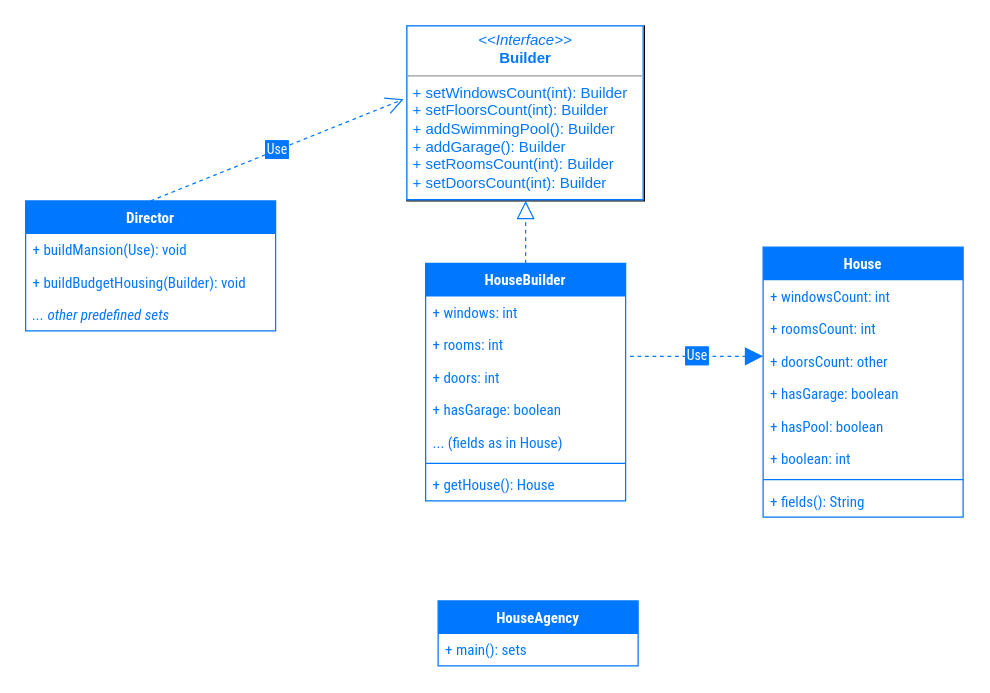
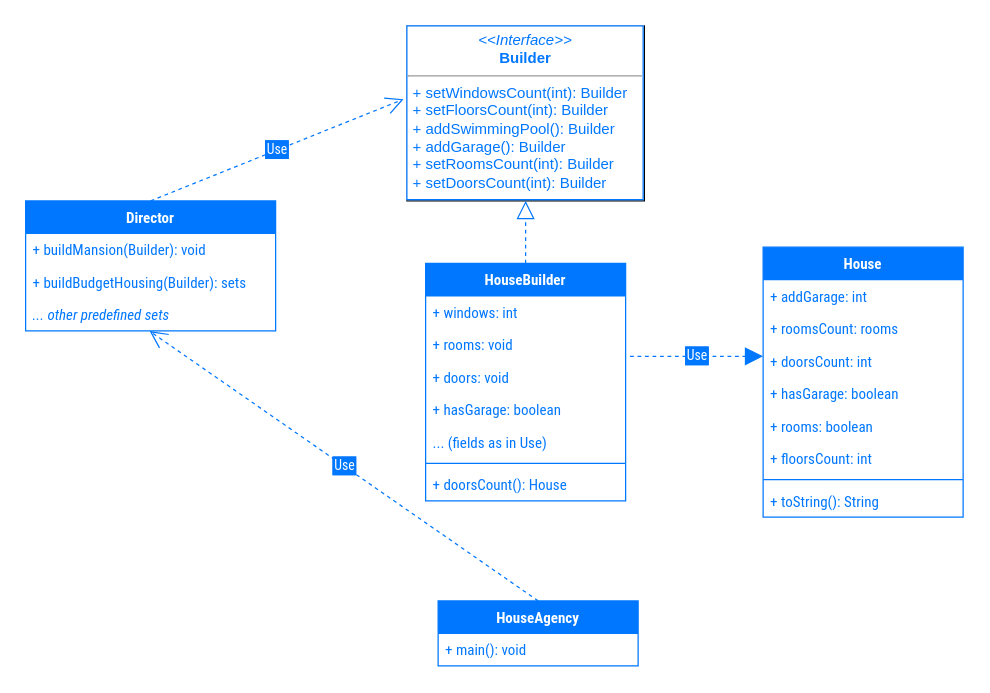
  <mxCell id="0" />
  <mxCell id="1" parent="0" />
  <mxCell id="2" value="&lt;p style=&quot;margin: 0px ; margin-top: 4px ; text-align: center&quot;&gt;&lt;span&gt;&lt;i&gt;&amp;lt;&amp;lt;Interface&amp;gt;&amp;gt;&lt;/i&gt;&lt;br&gt;&lt;b&gt;Builder&lt;/b&gt;&lt;/span&gt;&lt;/p&gt;&lt;hr size=&quot;1&quot;&gt;&lt;p style=&quot;margin: 0px ; margin-left: 4px&quot;&gt;&lt;span&gt;+ setWindowsCount(int): Builder&lt;br&gt;+ setFloorsCount(int): Builder&lt;/span&gt;&lt;/p&gt;&lt;p style=&quot;margin: 0px ; margin-left: 4px&quot;&gt;&lt;span&gt;+ addSwimmingPool(): Builder&lt;/span&gt;&lt;/p&gt;&lt;p style=&quot;margin: 0px ; margin-left: 4px&quot;&gt;&lt;span&gt;+ addGarage(): Builder&lt;/span&gt;&lt;/p&gt;&lt;p style=&quot;margin: 0px ; margin-left: 4px&quot;&gt;&lt;span&gt;+ setRoomsCount(int): Builder&lt;br&gt;+ setDoorsCount(int): Builder&lt;/span&gt;&lt;/p&gt;&lt;p style=&quot;margin: 0px ; margin-left: 4px&quot;&gt;&lt;span&gt;&lt;br&gt;&lt;/span&gt;&lt;/p&gt;" style="verticalAlign=top;align=left;overflow=fill;fontSize=12;fontFamily=Helvetica;html=1;labelBackgroundColor=#FFFFFF;fontSource=https%3A%2F%2Ffonts.googleapis.com%2Fcss%3Ffamily%3DRoboto%2BCondensed;fontColor=#0077FF;fillColor=#0077FF;labelBorderColor=#0077FF;" vertex="1" parent="1"><mxGeometry x="325" y="20" width="190" height="140" as="geometry" /></mxCell>
  <mxCell id="3" value="" style="endArrow=block;dashed=1;endFill=0;endSize=12;html=1;rounded=0;fontFamily=Roboto Condensed;fontSource=https%3A%2F%2Ffonts.googleapis.com%2Fcss%3Ffamily%3DRoboto%2BCondensed;fontColor=#0077FF;labelBackgroundColor=#0077FF;labelBorderColor=#0077FF;strokeColor=#0077FF;entryX=0.5;entryY=1;entryDx=0;entryDy=0;exitX=0.5;exitY=0;exitDx=0;exitDy=0;" edge="1" parent="1" source="4" target="2"><mxGeometry width="160" relative="1" as="geometry"><mxPoint x="375" y="210" as="sourcePoint" /><mxPoint x="375" y="160" as="targetPoint" /></mxGeometry></mxCell>
  <mxCell id="4" value="HouseBuilder" style="swimlane;fontStyle=1;align=center;verticalAlign=top;childLayout=stackLayout;horizontal=1;startSize=26;horizontalStack=0;resizeParent=1;resizeParentMax=0;resizeLast=0;collapsible=1;marginBottom=0;labelBackgroundColor=#0077FF;labelBorderColor=#0077FF;fontFamily=Roboto Condensed;fontSource=https%3A%2F%2Ffonts.googleapis.com%2Fcss%3Ffamily%3DRoboto%2BCondensed;fontColor=#FFFFFF;fillColor=#0077FF;strokeColor=#0077FF;" vertex="1" parent="1"><mxGeometry x="340" y="210" width="160" height="190" as="geometry" /></mxCell>
  <mxCell id="5" value="+ windows: int" style="text;strokeColor=none;fillColor=none;align=left;verticalAlign=top;spacingLeft=4;spacingRight=4;overflow=hidden;rotatable=0;points=[[0,0.5],[1,0.5]];portConstraint=eastwest;labelBackgroundColor=#FFFFFF;labelBorderColor=none;fontFamily=Roboto Condensed;fontSource=https%3A%2F%2Ffonts.googleapis.com%2Fcss%3Ffamily%3DRoboto%2BCondensed;fontColor=#0077FF;" vertex="1" parent="4"><mxGeometry y="26" width="160" height="26" as="geometry" /></mxCell>
- <mxCell id="6" value="+ rooms: int" style="text;strokeColor=none;fillColor=none;align=left;verticalAlign=top;spacingLeft=4;spacingRight=4;overflow=hidden;rotatable=0;points=[[0,0.5],[1,0.5]];portConstraint=eastwest;labelBackgroundColor=#FFFFFF;labelBorderColor=none;fontFamily=Roboto Condensed;fontSource=https%3A%2F%2Ffonts.googleapis.com%2Fcss%3Ffamily%3DRoboto%2BCondensed;fontColor=#0077FF;" vertex="1" parent="4"><mxGeometry y="52" width="160" height="26" as="geometry" /></mxCell>
- <mxCell id="7" value="+ doors: int" style="text;strokeColor=none;fillColor=none;align=left;verticalAlign=top;spacingLeft=4;spacingRight=4;overflow=hidden;rotatable=0;points=[[0,0.5],[1,0.5]];portConstraint=eastwest;labelBackgroundColor=#FFFFFF;labelBorderColor=none;fontFamily=Roboto Condensed;fontSource=https%3A%2F%2Ffonts.googleapis.com%2Fcss%3Ffamily%3DRoboto%2BCondensed;fontColor=#0077FF;" vertex="1" parent="4"><mxGeometry y="78" width="160" height="26" as="geometry" /></mxCell>
+ <mxCell id="6" value="+ rooms: void" style="text;strokeColor=none;fillColor=none;align=left;verticalAlign=top;spacingLeft=4;spacingRight=4;overflow=hidden;rotatable=0;points=[[0,0.5],[1,0.5]];portConstraint=eastwest;labelBackgroundColor=#FFFFFF;labelBorderColor=none;fontFamily=Roboto Condensed;fontSource=https%3A%2F%2Ffonts.googleapis.com%2Fcss%3Ffamily%3DRoboto%2BCondensed;fontColor=#0077FF;" vertex="1" parent="4"><mxGeometry y="52" width="160" height="26" as="geometry" /></mxCell>
+ <mxCell id="7" value="+ doors: void" style="text;strokeColor=none;fillColor=none;align=left;verticalAlign=top;spacingLeft=4;spacingRight=4;overflow=hidden;rotatable=0;points=[[0,0.5],[1,0.5]];portConstraint=eastwest;labelBackgroundColor=#FFFFFF;labelBorderColor=none;fontFamily=Roboto Condensed;fontSource=https%3A%2F%2Ffonts.googleapis.com%2Fcss%3Ffamily%3DRoboto%2BCondensed;fontColor=#0077FF;" vertex="1" parent="4"><mxGeometry y="78" width="160" height="26" as="geometry" /></mxCell>
  <mxCell id="8" value="+ hasGarage: boolean" style="text;strokeColor=none;fillColor=none;align=left;verticalAlign=top;spacingLeft=4;spacingRight=4;overflow=hidden;rotatable=0;points=[[0,0.5],[1,0.5]];portConstraint=eastwest;labelBackgroundColor=#FFFFFF;labelBorderColor=none;fontFamily=Roboto Condensed;fontSource=https%3A%2F%2Ffonts.googleapis.com%2Fcss%3Ffamily%3DRoboto%2BCondensed;fontColor=#0077FF;" vertex="1" parent="4"><mxGeometry y="104" width="160" height="26" as="geometry" /></mxCell>
- <mxCell id="9" value="... (fields as in House)" style="text;strokeColor=none;fillColor=none;align=left;verticalAlign=top;spacingLeft=4;spacingRight=4;overflow=hidden;rotatable=0;points=[[0,0.5],[1,0.5]];portConstraint=eastwest;labelBackgroundColor=#FFFFFF;labelBorderColor=none;fontFamily=Roboto Condensed;fontSource=https%3A%2F%2Ffonts.googleapis.com%2Fcss%3Ffamily%3DRoboto%2BCondensed;fontColor=#0077FF;" vertex="1" parent="4"><mxGeometry y="130" width="160" height="26" as="geometry" /></mxCell>
+ <mxCell id="9" value="... (fields as in Use)" style="text;strokeColor=none;fillColor=none;align=left;verticalAlign=top;spacingLeft=4;spacingRight=4;overflow=hidden;rotatable=0;points=[[0,0.5],[1,0.5]];portConstraint=eastwest;labelBackgroundColor=#FFFFFF;labelBorderColor=none;fontFamily=Roboto Condensed;fontSource=https%3A%2F%2Ffonts.googleapis.com%2Fcss%3Ffamily%3DRoboto%2BCondensed;fontColor=#0077FF;" vertex="1" parent="4"><mxGeometry y="130" width="160" height="26" as="geometry" /></mxCell>
  <mxCell id="10" value="" style="line;strokeWidth=1;fillColor=none;align=left;verticalAlign=middle;spacingTop=-1;spacingLeft=3;spacingRight=3;rotatable=0;labelPosition=right;points=[];portConstraint=eastwest;labelBackgroundColor=#FFFFFF;labelBorderColor=#0077FF;fontFamily=Roboto Condensed;fontSource=https%3A%2F%2Ffonts.googleapis.com%2Fcss%3Ffamily%3DRoboto%2BCondensed;fontColor=#0077FF;strokeColor=#0077FF;" vertex="1" parent="4"><mxGeometry y="156" width="160" height="8" as="geometry" /></mxCell>
- <mxCell id="11" value="+ getHouse(): House" style="text;strokeColor=none;fillColor=none;align=left;verticalAlign=top;spacingLeft=4;spacingRight=4;overflow=hidden;rotatable=0;points=[[0,0.5],[1,0.5]];portConstraint=eastwest;labelBackgroundColor=#FFFFFF;labelBorderColor=none;fontFamily=Roboto Condensed;fontSource=https%3A%2F%2Ffonts.googleapis.com%2Fcss%3Ffamily%3DRoboto%2BCondensed;fontColor=#0077FF;" vertex="1" parent="4"><mxGeometry y="164" width="160" height="26" as="geometry" /></mxCell>
+ <mxCell id="11" value="+ doorsCount(): House" style="text;strokeColor=none;fillColor=none;align=left;verticalAlign=top;spacingLeft=4;spacingRight=4;overflow=hidden;rotatable=0;points=[[0,0.5],[1,0.5]];portConstraint=eastwest;labelBackgroundColor=#FFFFFF;labelBorderColor=none;fontFamily=Roboto Condensed;fontSource=https%3A%2F%2Ffonts.googleapis.com%2Fcss%3Ffamily%3DRoboto%2BCondensed;fontColor=#0077FF;" vertex="1" parent="4"><mxGeometry y="164" width="160" height="26" as="geometry" /></mxCell>
  <mxCell id="12" value="House" style="swimlane;fontStyle=1;align=center;verticalAlign=top;childLayout=stackLayout;horizontal=1;startSize=26;horizontalStack=0;resizeParent=1;resizeParentMax=0;resizeLast=0;collapsible=1;marginBottom=0;labelBackgroundColor=#0077FF;labelBorderColor=#0077FF;fontFamily=Roboto Condensed;fontSource=https%3A%2F%2Ffonts.googleapis.com%2Fcss%3Ffamily%3DRoboto%2BCondensed;fontColor=#FFFFFF;fillColor=#0077FF;strokeColor=#0077FF;" vertex="1" parent="1"><mxGeometry x="610" y="197" width="160" height="216" as="geometry" /></mxCell>
- <mxCell id="13" value="+ windowsCount: int" style="text;strokeColor=none;fillColor=none;align=left;verticalAlign=top;spacingLeft=4;spacingRight=4;overflow=hidden;rotatable=0;points=[[0,0.5],[1,0.5]];portConstraint=eastwest;labelBackgroundColor=#FFFFFF;labelBorderColor=none;fontFamily=Roboto Condensed;fontSource=https%3A%2F%2Ffonts.googleapis.com%2Fcss%3Ffamily%3DRoboto%2BCondensed;fontColor=#0077FF;" vertex="1" parent="12"><mxGeometry y="26" width="160" height="26" as="geometry" /></mxCell>
- <mxCell id="14" value="+ roomsCount: int" style="text;strokeColor=none;fillColor=none;align=left;verticalAlign=top;spacingLeft=4;spacingRight=4;overflow=hidden;rotatable=0;points=[[0,0.5],[1,0.5]];portConstraint=eastwest;labelBackgroundColor=#FFFFFF;labelBorderColor=none;fontFamily=Roboto Condensed;fontSource=https%3A%2F%2Ffonts.googleapis.com%2Fcss%3Ffamily%3DRoboto%2BCondensed;fontColor=#0077FF;" vertex="1" parent="12"><mxGeometry y="52" width="160" height="26" as="geometry" /></mxCell>
- <mxCell id="15" value="+ doorsCount: other" style="text;strokeColor=none;fillColor=none;align=left;verticalAlign=top;spacingLeft=4;spacingRight=4;overflow=hidden;rotatable=0;points=[[0,0.5],[1,0.5]];portConstraint=eastwest;labelBackgroundColor=#FFFFFF;labelBorderColor=none;fontFamily=Roboto Condensed;fontSource=https%3A%2F%2Ffonts.googleapis.com%2Fcss%3Ffamily%3DRoboto%2BCondensed;fontColor=#0077FF;" vertex="1" parent="12"><mxGeometry y="78" width="160" height="26" as="geometry" /></mxCell>
+ <mxCell id="13" value="+ addGarage: int" style="text;strokeColor=none;fillColor=none;align=left;verticalAlign=top;spacingLeft=4;spacingRight=4;overflow=hidden;rotatable=0;points=[[0,0.5],[1,0.5]];portConstraint=eastwest;labelBackgroundColor=#FFFFFF;labelBorderColor=none;fontFamily=Roboto Condensed;fontSource=https%3A%2F%2Ffonts.googleapis.com%2Fcss%3Ffamily%3DRoboto%2BCondensed;fontColor=#0077FF;" vertex="1" parent="12"><mxGeometry y="26" width="160" height="26" as="geometry" /></mxCell>
+ <mxCell id="14" value="+ roomsCount: rooms" style="text;strokeColor=none;fillColor=none;align=left;verticalAlign=top;spacingLeft=4;spacingRight=4;overflow=hidden;rotatable=0;points=[[0,0.5],[1,0.5]];portConstraint=eastwest;labelBackgroundColor=#FFFFFF;labelBorderColor=none;fontFamily=Roboto Condensed;fontSource=https%3A%2F%2Ffonts.googleapis.com%2Fcss%3Ffamily%3DRoboto%2BCondensed;fontColor=#0077FF;" vertex="1" parent="12"><mxGeometry y="52" width="160" height="26" as="geometry" /></mxCell>
+ <mxCell id="15" value="+ doorsCount: int" style="text;strokeColor=none;fillColor=none;align=left;verticalAlign=top;spacingLeft=4;spacingRight=4;overflow=hidden;rotatable=0;points=[[0,0.5],[1,0.5]];portConstraint=eastwest;labelBackgroundColor=#FFFFFF;labelBorderColor=none;fontFamily=Roboto Condensed;fontSource=https%3A%2F%2Ffonts.googleapis.com%2Fcss%3Ffamily%3DRoboto%2BCondensed;fontColor=#0077FF;" vertex="1" parent="12"><mxGeometry y="78" width="160" height="26" as="geometry" /></mxCell>
  <mxCell id="16" value="+ hasGarage: boolean" style="text;strokeColor=none;fillColor=none;align=left;verticalAlign=top;spacingLeft=4;spacingRight=4;overflow=hidden;rotatable=0;points=[[0,0.5],[1,0.5]];portConstraint=eastwest;labelBackgroundColor=#FFFFFF;labelBorderColor=none;fontFamily=Roboto Condensed;fontSource=https%3A%2F%2Ffonts.googleapis.com%2Fcss%3Ffamily%3DRoboto%2BCondensed;fontColor=#0077FF;" vertex="1" parent="12"><mxGeometry y="104" width="160" height="26" as="geometry" /></mxCell>
- <mxCell id="17" value="+ hasPool: boolean" style="text;strokeColor=none;fillColor=none;align=left;verticalAlign=top;spacingLeft=4;spacingRight=4;overflow=hidden;rotatable=0;points=[[0,0.5],[1,0.5]];portConstraint=eastwest;labelBackgroundColor=#FFFFFF;labelBorderColor=none;fontFamily=Roboto Condensed;fontSource=https%3A%2F%2Ffonts.googleapis.com%2Fcss%3Ffamily%3DRoboto%2BCondensed;fontColor=#0077FF;" vertex="1" parent="12"><mxGeometry y="130" width="160" height="26" as="geometry" /></mxCell>
- <mxCell id="18" value="+ boolean: int" style="text;strokeColor=none;fillColor=none;align=left;verticalAlign=top;spacingLeft=4;spacingRight=4;overflow=hidden;rotatable=0;points=[[0,0.5],[1,0.5]];portConstraint=eastwest;labelBackgroundColor=#FFFFFF;labelBorderColor=none;fontFamily=Roboto Condensed;fontSource=https%3A%2F%2Ffonts.googleapis.com%2Fcss%3Ffamily%3DRoboto%2BCondensed;fontColor=#0077FF;" vertex="1" parent="12"><mxGeometry y="156" width="160" height="26" as="geometry" /></mxCell>
+ <mxCell id="17" value="+ rooms: boolean" style="text;strokeColor=none;fillColor=none;align=left;verticalAlign=top;spacingLeft=4;spacingRight=4;overflow=hidden;rotatable=0;points=[[0,0.5],[1,0.5]];portConstraint=eastwest;labelBackgroundColor=#FFFFFF;labelBorderColor=none;fontFamily=Roboto Condensed;fontSource=https%3A%2F%2Ffonts.googleapis.com%2Fcss%3Ffamily%3DRoboto%2BCondensed;fontColor=#0077FF;" vertex="1" parent="12"><mxGeometry y="130" width="160" height="26" as="geometry" /></mxCell>
+ <mxCell id="18" value="+ floorsCount: int" style="text;strokeColor=none;fillColor=none;align=left;verticalAlign=top;spacingLeft=4;spacingRight=4;overflow=hidden;rotatable=0;points=[[0,0.5],[1,0.5]];portConstraint=eastwest;labelBackgroundColor=#FFFFFF;labelBorderColor=none;fontFamily=Roboto Condensed;fontSource=https%3A%2F%2Ffonts.googleapis.com%2Fcss%3Ffamily%3DRoboto%2BCondensed;fontColor=#0077FF;" vertex="1" parent="12"><mxGeometry y="156" width="160" height="26" as="geometry" /></mxCell>
  <mxCell id="19" value="" style="line;strokeWidth=1;fillColor=none;align=left;verticalAlign=middle;spacingTop=-1;spacingLeft=3;spacingRight=3;rotatable=0;labelPosition=right;points=[];portConstraint=eastwest;labelBackgroundColor=#FFFFFF;labelBorderColor=#0077FF;fontFamily=Roboto Condensed;fontSource=https%3A%2F%2Ffonts.googleapis.com%2Fcss%3Ffamily%3DRoboto%2BCondensed;fontColor=#0077FF;strokeColor=#0077FF;" vertex="1" parent="12"><mxGeometry y="182" width="160" height="8" as="geometry" /></mxCell>
- <mxCell id="20" value="+ fields(): String" style="text;strokeColor=none;fillColor=none;align=left;verticalAlign=top;spacingLeft=4;spacingRight=4;overflow=hidden;rotatable=0;points=[[0,0.5],[1,0.5]];portConstraint=eastwest;labelBackgroundColor=#FFFFFF;labelBorderColor=none;fontFamily=Roboto Condensed;fontSource=https%3A%2F%2Ffonts.googleapis.com%2Fcss%3Ffamily%3DRoboto%2BCondensed;fontColor=#0077FF;" vertex="1" parent="12"><mxGeometry y="190" width="160" height="26" as="geometry" /></mxCell>
+ <mxCell id="20" value="+ toString(): String" style="text;strokeColor=none;fillColor=none;align=left;verticalAlign=top;spacingLeft=4;spacingRight=4;overflow=hidden;rotatable=0;points=[[0,0.5],[1,0.5]];portConstraint=eastwest;labelBackgroundColor=#FFFFFF;labelBorderColor=none;fontFamily=Roboto Condensed;fontSource=https%3A%2F%2Ffonts.googleapis.com%2Fcss%3Ffamily%3DRoboto%2BCondensed;fontColor=#0077FF;" vertex="1" parent="12"><mxGeometry y="190" width="160" height="26" as="geometry" /></mxCell>
  <mxCell id="21" value="Use" style="endArrow=block;endSize=12;dashed=1;html=1;rounded=0;labelBackgroundColor=#0077FF;labelBorderColor=#0077FF;fontFamily=Roboto Condensed;fontSource=https%3A%2F%2Ffonts.googleapis.com%2Fcss%3Ffamily%3DRoboto%2BCondensed;fontColor=#FFFFFF;strokeColor=#0077FF;exitX=1.022;exitY=0.859;exitDx=0;exitDy=0;exitPerimeter=0;entryX=0;entryY=0.359;entryDx=0;entryDy=0;entryPerimeter=0;" edge="1" parent="1" source="6" target="15"><mxGeometry width="160" relative="1" as="geometry"><mxPoint x="450" y="220" as="sourcePoint" /><mxPoint x="560" y="280" as="targetPoint" /></mxGeometry></mxCell>
  <mxCell id="22" value="HouseAgency" style="swimlane;fontStyle=1;align=center;verticalAlign=top;childLayout=stackLayout;horizontal=1;startSize=26;horizontalStack=0;resizeParent=1;resizeParentMax=0;resizeLast=0;collapsible=1;marginBottom=0;labelBackgroundColor=#0077FF;labelBorderColor=#0077FF;fontFamily=Roboto Condensed;fontSource=https%3A%2F%2Ffonts.googleapis.com%2Fcss%3Ffamily%3DRoboto%2BCondensed;fontColor=#FFFFFF;fillColor=#0077FF;strokeColor=#0077FF;" vertex="1" parent="1"><mxGeometry x="350" y="480" width="160" height="52" as="geometry" /></mxCell>
- <mxCell id="23" value="+ main(): sets" style="text;strokeColor=none;fillColor=none;align=left;verticalAlign=top;spacingLeft=4;spacingRight=4;overflow=hidden;rotatable=0;points=[[0,0.5],[1,0.5]];portConstraint=eastwest;labelBackgroundColor=#FFFFFF;labelBorderColor=none;fontFamily=Roboto Condensed;fontSource=https%3A%2F%2Ffonts.googleapis.com%2Fcss%3Ffamily%3DRoboto%2BCondensed;fontColor=#0077FF;" vertex="1" parent="22"><mxGeometry y="26" width="160" height="26" as="geometry" /></mxCell>
+ <mxCell id="23" value="+ main(): void" style="text;strokeColor=none;fillColor=none;align=left;verticalAlign=top;spacingLeft=4;spacingRight=4;overflow=hidden;rotatable=0;points=[[0,0.5],[1,0.5]];portConstraint=eastwest;labelBackgroundColor=#FFFFFF;labelBorderColor=none;fontFamily=Roboto Condensed;fontSource=https%3A%2F%2Ffonts.googleapis.com%2Fcss%3Ffamily%3DRoboto%2BCondensed;fontColor=#0077FF;" vertex="1" parent="22"><mxGeometry y="26" width="160" height="26" as="geometry" /></mxCell>
  <mxCell id="24" value="Director" style="swimlane;fontStyle=1;align=center;verticalAlign=top;childLayout=stackLayout;horizontal=1;startSize=26;horizontalStack=0;resizeParent=1;resizeParentMax=0;resizeLast=0;collapsible=1;marginBottom=0;labelBackgroundColor=#0077FF;labelBorderColor=#0077FF;fontFamily=Roboto Condensed;fontSource=https%3A%2F%2Ffonts.googleapis.com%2Fcss%3Ffamily%3DRoboto%2BCondensed;fontColor=#FFFFFF;fillColor=#0077FF;strokeColor=#0077FF;" vertex="1" parent="1"><mxGeometry y="160" width="200" height="104" as="geometry" x="20" /></mxCell>
- <mxCell id="25" value="+ buildMansion(Use): void" style="text;strokeColor=none;fillColor=none;align=left;verticalAlign=top;spacingLeft=4;spacingRight=4;overflow=hidden;rotatable=0;points=[[0,0.5],[1,0.5]];portConstraint=eastwest;labelBackgroundColor=#FFFFFF;labelBorderColor=none;fontFamily=Roboto Condensed;fontSource=https%3A%2F%2Ffonts.googleapis.com%2Fcss%3Ffamily%3DRoboto%2BCondensed;fontColor=#0077FF;" vertex="1" parent="24"><mxGeometry y="26" width="200" height="26" as="geometry" /></mxCell>
- <mxCell id="26" value="+ buildBudgetHousing(Builder): void" style="text;strokeColor=none;fillColor=none;align=left;verticalAlign=top;spacingLeft=4;spacingRight=4;overflow=hidden;rotatable=0;points=[[0,0.5],[1,0.5]];portConstraint=eastwest;labelBackgroundColor=#FFFFFF;labelBorderColor=none;fontFamily=Roboto Condensed;fontSource=https%3A%2F%2Ffonts.googleapis.com%2Fcss%3Ffamily%3DRoboto%2BCondensed;fontColor=#0077FF;" vertex="1" parent="24"><mxGeometry y="52" width="200" height="26" as="geometry" /></mxCell>
+ <mxCell id="25" value="+ buildMansion(Builder): void" style="text;strokeColor=none;fillColor=none;align=left;verticalAlign=top;spacingLeft=4;spacingRight=4;overflow=hidden;rotatable=0;points=[[0,0.5],[1,0.5]];portConstraint=eastwest;labelBackgroundColor=#FFFFFF;labelBorderColor=none;fontFamily=Roboto Condensed;fontSource=https%3A%2F%2Ffonts.googleapis.com%2Fcss%3Ffamily%3DRoboto%2BCondensed;fontColor=#0077FF;" vertex="1" parent="24"><mxGeometry y="26" width="200" height="26" as="geometry" /></mxCell>
+ <mxCell id="26" value="+ buildBudgetHousing(Builder): sets" style="text;strokeColor=none;fillColor=none;align=left;verticalAlign=top;spacingLeft=4;spacingRight=4;overflow=hidden;rotatable=0;points=[[0,0.5],[1,0.5]];portConstraint=eastwest;labelBackgroundColor=#FFFFFF;labelBorderColor=none;fontFamily=Roboto Condensed;fontSource=https%3A%2F%2Ffonts.googleapis.com%2Fcss%3Ffamily%3DRoboto%2BCondensed;fontColor=#0077FF;" vertex="1" parent="24"><mxGeometry y="52" width="200" height="26" as="geometry" /></mxCell>
  <mxCell id="27" value="... other predefined sets" style="text;strokeColor=none;fillColor=none;align=left;verticalAlign=top;spacingLeft=4;spacingRight=4;overflow=hidden;rotatable=0;points=[[0,0.5],[1,0.5]];portConstraint=eastwest;labelBackgroundColor=#FFFFFF;labelBorderColor=none;fontFamily=Roboto Condensed;fontSource=https%3A%2F%2Ffonts.googleapis.com%2Fcss%3Ffamily%3DRoboto%2BCondensed;fontColor=#0077FF;fontStyle=2" vertex="1" parent="24"><mxGeometry y="78" width="200" height="26" as="geometry" /></mxCell>
  <mxCell id="28" value="Use" style="endArrow=open;endSize=12;dashed=1;html=1;rounded=0;labelBackgroundColor=#0077FF;labelBorderColor=#0077FF;fontFamily=Roboto Condensed;fontSource=https%3A%2F%2Ffonts.googleapis.com%2Fcss%3Ffamily%3DRoboto%2BCondensed;fontColor=#FFFFFF;strokeColor=#0077FF;exitX=0.5;exitY=0;exitDx=0;exitDy=0;entryX=-0.014;entryY=0.419;entryDx=0;entryDy=0;entryPerimeter=0;" edge="1" parent="1" source="24" target="2"><mxGeometry width="160" relative="1" as="geometry"><mxPoint x="140" y="470" as="sourcePoint" /><mxPoint x="389.8" y="414.108" as="targetPoint" /></mxGeometry></mxCell>
+ <mxCell id="29" value="Use" style="endArrow=open;endSize=12;dashed=1;html=1;rounded=0;labelBackgroundColor=#0077FF;labelBorderColor=#0077FF;fontFamily=Roboto Condensed;fontSource=https%3A%2F%2Ffonts.googleapis.com%2Fcss%3Ffamily%3DRoboto%2BCondensed;fontColor=#FFFFFF;strokeColor=#0077FF;entryX=0.496;entryY=1.007;entryDx=0;entryDy=0;entryPerimeter=0;exitX=0.5;exitY=0;exitDx=0;exitDy=0;" edge="1" parent="1" source="22" target="27"><mxGeometry width="160" relative="1" as="geometry"><mxPoint x="140" y="460" as="sourcePoint" /><mxPoint x="389.8" y="414.108" as="targetPoint" /></mxGeometry></mxCell>
